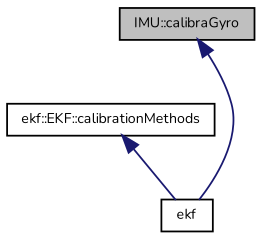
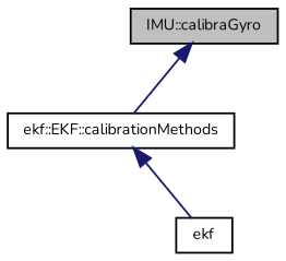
  digraph {
    fontname=Nunito
    rankdir=TB
    node [color=black fontname=Nunito fontsize=8 shape=record]
    edge [color=midnightblue dir=back fontname=Nunito fontsize=8 labelfontname=DejaVuSansMono labelfontsize=8 style=solid]
    n1 [fillcolor=grey75 fontcolor=black height=0.2 label="IMU::calibraGyro" style=filled width=0.4]
    n2 [height=0.2 label="ekf::EKF::calibrationMethods" width=0.4]
    n3 [height=0.2 label=ekf width=0.4]
-   n1 -> n3
+   n1 -> n2
    n2 -> n3
  }
